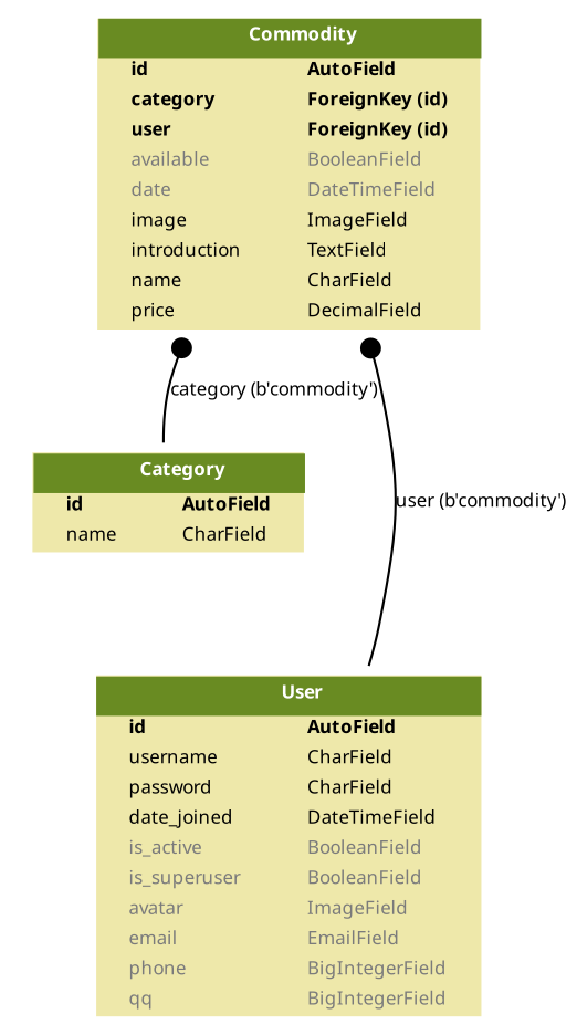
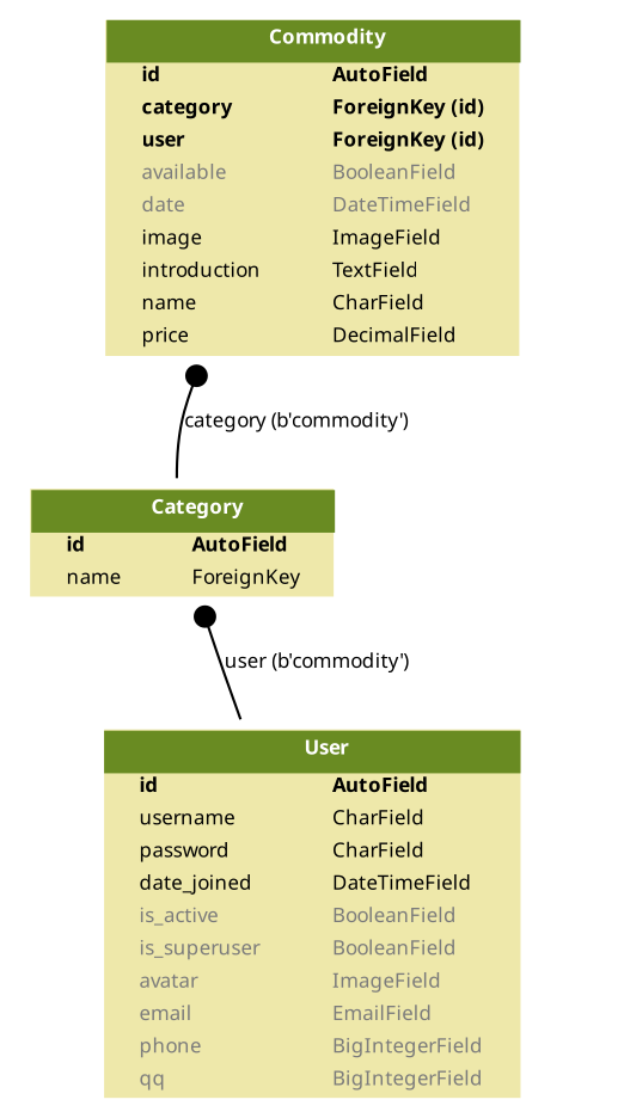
  digraph {
    fontname=Monaco
    fontsize=8
    splines=true
    node [fontname=Monaco fontsize=8 shape=plaintext]
    edge [arrowhead=none arrowtail=dot dir=both fontname=Monaco fontsize=8]
    n1 [label=<     <TABLE BGCOLOR="palegoldenrod" BORDER="0" CELLBORDER="0" CELLSPACING="0">     <TR><TD COLSPAN="2" CELLPADDING="4" ALIGN="CENTER" BGCOLOR="olivedrab4">     <FONT FACE="Monaco Bold" COLOR="white">     Commodity     </FONT></TD></TR>      <TR><TD ALIGN="LEFT" BORDER="0">     <FONT FACE="Monaco Bold">id</FONT>     </TD><TD ALIGN="LEFT">     <FONT FACE="Monaco Bold">AutoField</FONT>     </TD></TR>      <TR><TD ALIGN="LEFT" BORDER="0">     <FONT FACE="Monaco Bold">category</FONT>     </TD><TD ALIGN="LEFT">     <FONT FACE="Monaco Bold">ForeignKey (id)</FONT>     </TD></TR>      <TR><TD ALIGN="LEFT" BORDER="0">     <FONT FACE="Monaco Bold">user</FONT>     </TD><TD ALIGN="LEFT">     <FONT FACE="Monaco Bold">ForeignKey (id)</FONT>     </TD></TR>      <TR><TD ALIGN="LEFT" BORDER="0">     <FONT COLOR="#7B7B7B" FACE="Monaco ">available</FONT>     </TD><TD ALIGN="LEFT">     <FONT COLOR="#7B7B7B" FACE="Monaco ">BooleanField</FONT>     </TD></TR>      <TR><TD ALIGN="LEFT" BORDER="0">     <FONT COLOR="#7B7B7B" FACE="Monaco ">date</FONT>     </TD><TD ALIGN="LEFT">     <FONT COLOR="#7B7B7B" FACE="Monaco ">DateTimeField</FONT>     </TD></TR>      <TR><TD ALIGN="LEFT" BORDER="0">     <FONT FACE="Monaco ">image</FONT>     </TD><TD ALIGN="LEFT">     <FONT FACE="Monaco ">ImageField</FONT>     </TD></TR>      <TR><TD ALIGN="LEFT" BORDER="0">     <FONT FACE="Monaco ">introduction</FONT>     </TD><TD ALIGN="LEFT">     <FONT FACE="Monaco ">TextField</FONT>     </TD></TR>      <TR><TD ALIGN="LEFT" BORDER="0">     <FONT FACE="Monaco ">name</FONT>     </TD><TD ALIGN="LEFT">     <FONT FACE="Monaco ">CharField</FONT>     </TD></TR>      <TR><TD ALIGN="LEFT" BORDER="0">     <FONT FACE="Monaco ">price</FONT>     </TD><TD ALIGN="LEFT">     <FONT FACE="Monaco ">DecimalField</FONT>     </TD></TR>      </TABLE>     >]
-   n2 [label=<     <TABLE BGCOLOR="palegoldenrod" BORDER="0" CELLBORDER="0" CELLSPACING="0">     <TR><TD COLSPAN="2" CELLPADDING="4" ALIGN="CENTER" BGCOLOR="olivedrab4">     <FONT FACE="Monaco Bold" COLOR="white">     Category     </FONT></TD></TR>      <TR><TD ALIGN="LEFT" BORDER="0">     <FONT FACE="Monaco Bold">id</FONT>     </TD><TD ALIGN="LEFT">     <FONT FACE="Monaco Bold">AutoField</FONT>     </TD></TR>      <TR><TD ALIGN="LEFT" BORDER="0">     <FONT FACE="Monaco ">name</FONT>     </TD><TD ALIGN="LEFT">     <FONT FACE="Monaco ">CharField</FONT>     </TD></TR>      </TABLE>     >]
+   n2 [label=<     <TABLE BGCOLOR="palegoldenrod" BORDER="0" CELLBORDER="0" CELLSPACING="0">     <TR><TD COLSPAN="2" CELLPADDING="4" ALIGN="CENTER" BGCOLOR="olivedrab4">     <FONT FACE="Monaco Bold" COLOR="white">     Category     </FONT></TD></TR>      <TR><TD ALIGN="LEFT" BORDER="0">     <FONT FACE="Monaco Bold">id</FONT>     </TD><TD ALIGN="LEFT">     <FONT FACE="Monaco Bold">AutoField</FONT>     </TD></TR>      <TR><TD ALIGN="LEFT" BORDER="0">     <FONT FACE="Monaco ">name</FONT>     </TD><TD ALIGN="LEFT">     <FONT FACE="Monaco ">ForeignKey</FONT>     </TD></TR>      </TABLE>     >]
    n3 [label=<     <TABLE BGCOLOR="palegoldenrod" BORDER="0" CELLBORDER="0" CELLSPACING="0">     <TR><TD COLSPAN="2" CELLPADDING="4" ALIGN="CENTER" BGCOLOR="olivedrab4">     <FONT FACE="Monaco Bold" COLOR="white">     User     </FONT></TD></TR>      <TR><TD ALIGN="LEFT" BORDER="0">     <FONT FACE="Monaco Bold">id</FONT>     </TD><TD ALIGN="LEFT">     <FONT FACE="Monaco Bold">AutoField</FONT>     </TD></TR>      <TR><TD ALIGN="LEFT" BORDER="0">     <FONT FACE="Monaco ">username</FONT>     </TD><TD ALIGN="LEFT">     <FONT FACE="Monaco ">CharField</FONT>     </TD></TR>      <TR><TD ALIGN="LEFT" BORDER="0">     <FONT FACE="Monaco ">password</FONT>     </TD><TD ALIGN="LEFT">     <FONT FACE="Monaco ">CharField</FONT>     </TD></TR>      <TR><TD ALIGN="LEFT" BORDER="0">     <FONT FACE="Monaco ">date_joined</FONT>     </TD><TD ALIGN="LEFT">     <FONT FACE="Monaco ">DateTimeField</FONT>     </TD></TR>      <TR><TD ALIGN="LEFT" BORDER="0">     <FONT COLOR="#7B7B7B" FACE="Monaco ">is_active</FONT>     </TD><TD ALIGN="LEFT">     <FONT COLOR="#7B7B7B" FACE="Monaco ">BooleanField</FONT>     </TD></TR>      <TR><TD ALIGN="LEFT" BORDER="0">     <FONT COLOR="#7B7B7B" FACE="Monaco ">is_superuser</FONT>     </TD><TD ALIGN="LEFT">     <FONT COLOR="#7B7B7B" FACE="Monaco ">BooleanField</FONT>     </TD></TR>      <TR><TD ALIGN="LEFT" BORDER="0">     <FONT COLOR="#7B7B7B" FACE="Monaco ">avatar</FONT>     </TD><TD ALIGN="LEFT">     <FONT COLOR="#7B7B7B" FACE="Monaco ">ImageField</FONT>     </TD></TR>      <TR><TD ALIGN="LEFT" BORDER="0">     <FONT COLOR="#7B7B7B" FACE="Monaco ">email</FONT>     </TD><TD ALIGN="LEFT">     <FONT COLOR="#7B7B7B" FACE="Monaco ">EmailField</FONT>     </TD></TR>      <TR><TD ALIGN="LEFT" BORDER="0">     <FONT COLOR="#7B7B7B" FACE="Monaco ">phone</FONT>     </TD><TD ALIGN="LEFT">     <FONT COLOR="#7B7B7B" FACE="Monaco ">BigIntegerField</FONT>     </TD></TR>      <TR><TD ALIGN="LEFT" BORDER="0">     <FONT COLOR="#7B7B7B" FACE="Monaco ">qq</FONT>     </TD><TD ALIGN="LEFT">     <FONT COLOR="#7B7B7B" FACE="Monaco ">BigIntegerField</FONT>     </TD></TR>      </TABLE>     >]
    n1 -> n2 [label="category (b&#39;commodity&#39;)"]
-   n1 -> n3 [label="user (b&#39;commodity&#39;)"]
+   n2 -> n3 [label="user (b&#39;commodity&#39;)"]
  }
